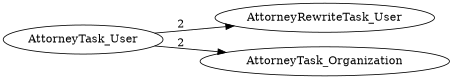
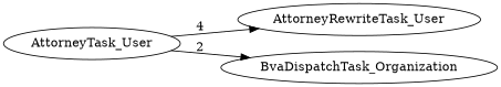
  digraph {
    rankdir=LR
    AttorneyTask_User
    AttorneyRewriteTask_User
-   BvaDispatchTask_Organization [label=AttorneyTask_Organization]
-   AttorneyTask_User -> AttorneyRewriteTask_User [label=2]
+   BvaDispatchTask_Organization
+   AttorneyTask_User -> AttorneyRewriteTask_User [label=4]
    AttorneyTask_User -> BvaDispatchTask_Organization [label=2]
  }
